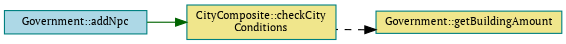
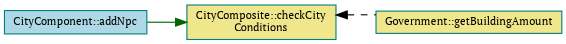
  digraph {
    fontname="PT Serif"
    rankdir=RL
    node [color=teal fillcolor=khaki fontname="PT Serif" fontsize=10 shape=record style=filled]
    edge [dir=back fontname="PT Serif" fontsize=10 labelfontname=Helvetica labelfontsize=10]
    n1 [fontcolor=black height=0.2 label="Government::getBuildingAmount" width=0.4]
    n2 [height=0.2 label="CityComposite::checkCity\lConditions" width=0.4]
-   n3 [fillcolor=lightblue height=0.2 label="Government::addNpc" width=0.4]
-   n1 -> n2 [color=black style=dashed]
+   n3 [fillcolor=lightblue height=0.2 label="CityComponent::addNpc" width=0.4]
+   n2 -> n1 [color=black style=dashed]
    n2 -> n3 [color=darkgreen style=solid]
  }
